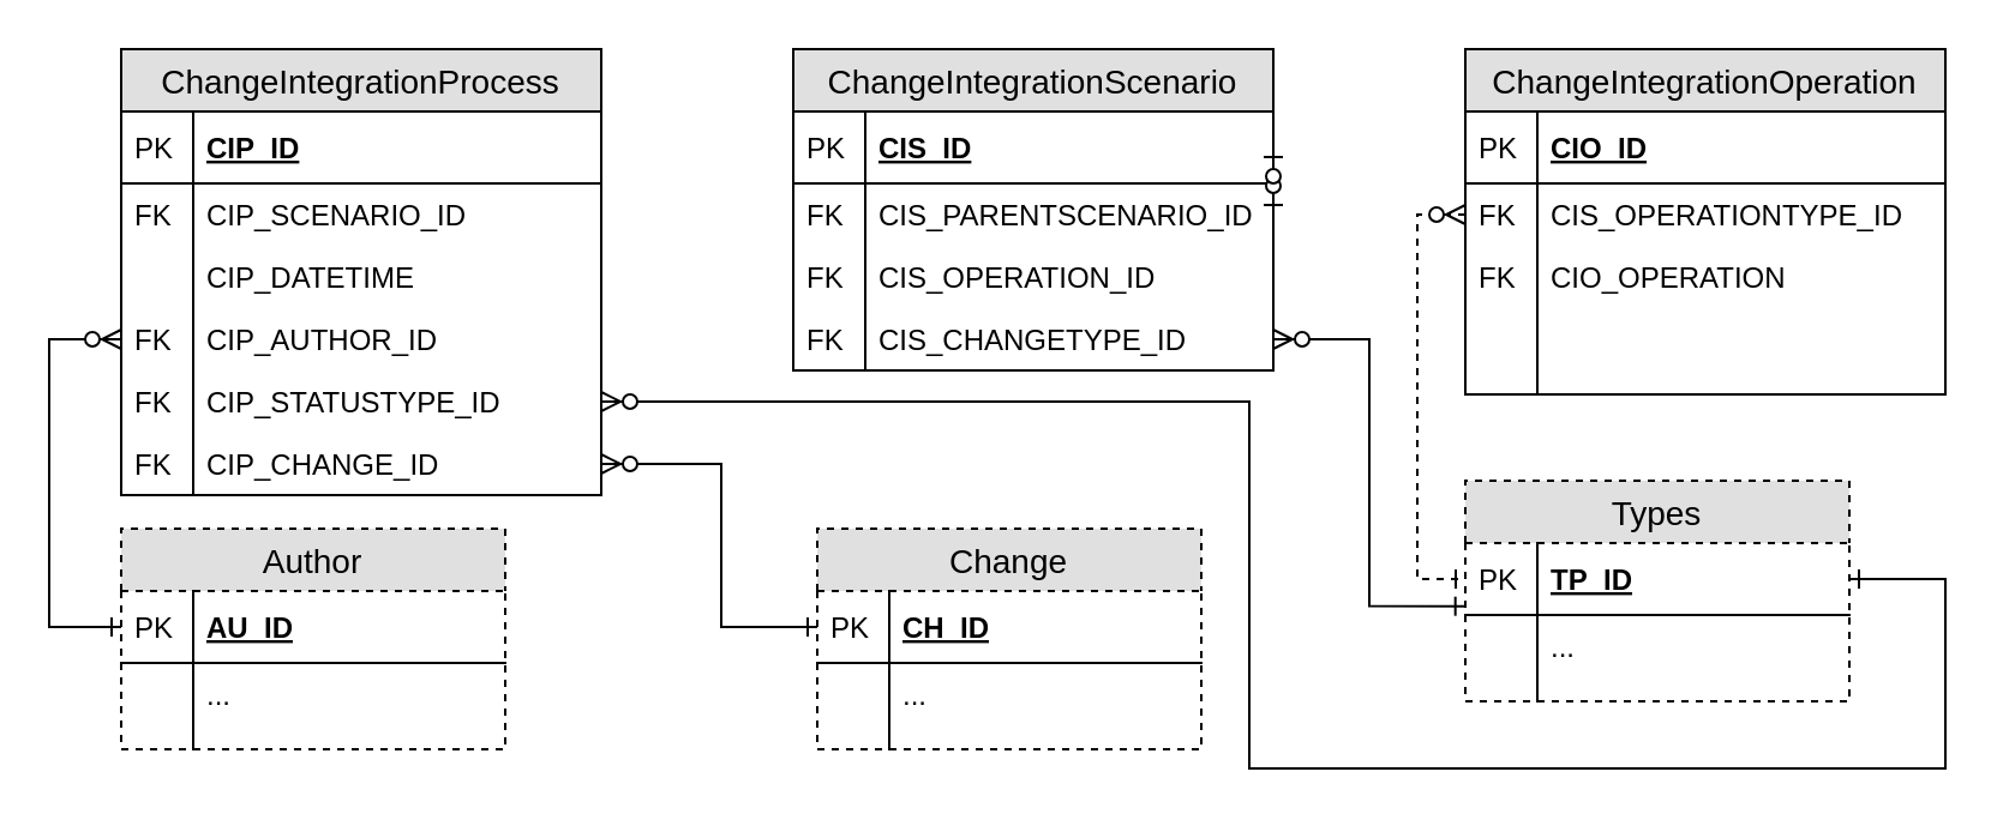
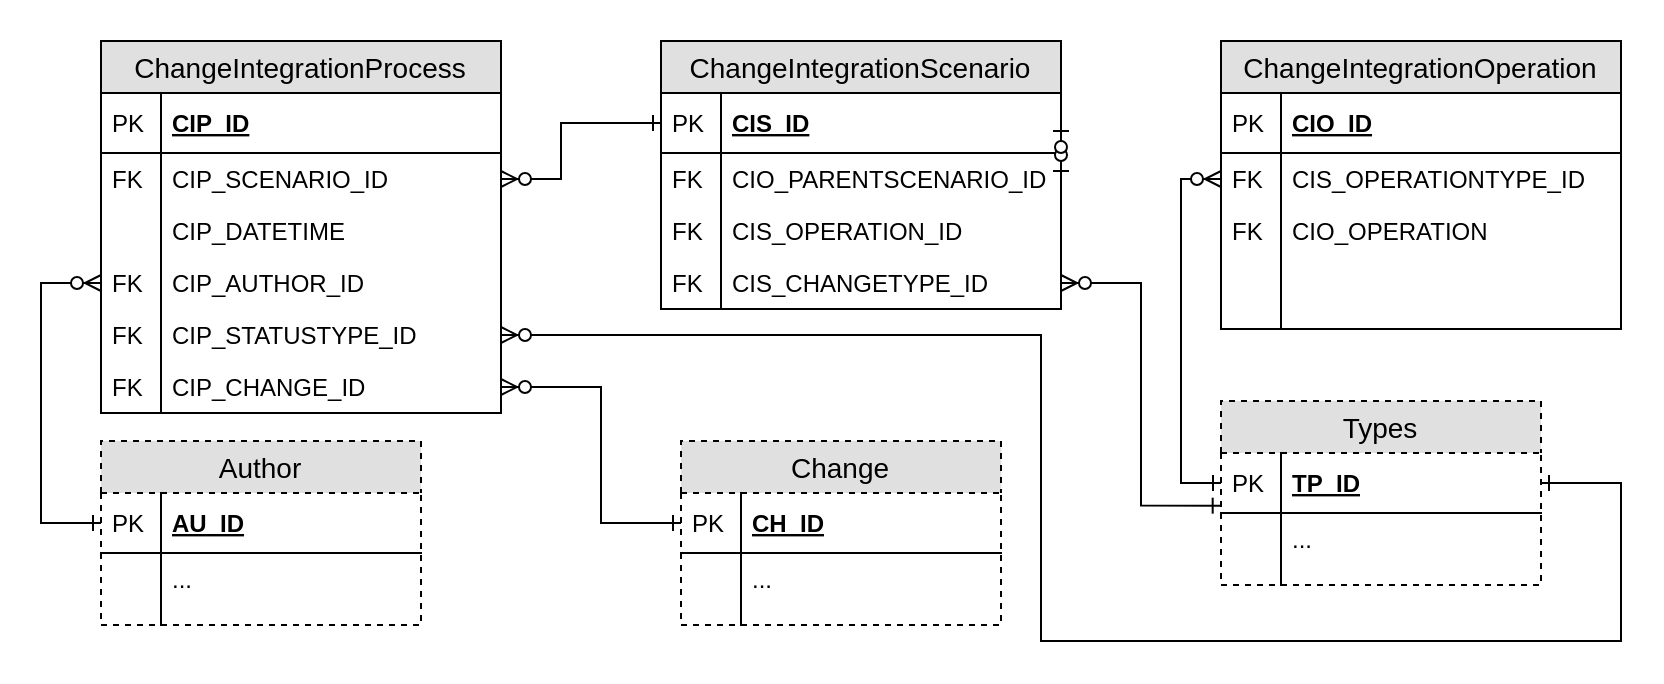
  <mxCell id="0" />
  <mxCell id="1" parent="0" />
- <mxCell id="2" style="edgeStyle=orthogonalEdgeStyle;rounded=0;orthogonalLoop=1;jettySize=auto;html=1;exitX=0;exitY=0.5;exitDx=0;exitDy=0;startArrow=ERzeroToMany;startFill=1;endArrow=ERone;endFill=0;entryX=0;entryY=0.5;entryDx=0;entryDy=0;dashed=1;" parent="1" source="32" target="41" edge="1"><mxGeometry relative="1" as="geometry" /></mxCell>
+ <mxCell id="2" style="edgeStyle=orthogonalEdgeStyle;rounded=0;orthogonalLoop=1;jettySize=auto;html=1;exitX=0;exitY=0.5;exitDx=0;exitDy=0;startArrow=ERzeroToMany;startFill=1;endArrow=ERone;endFill=0;entryX=0;entryY=0.5;entryDx=0;entryDy=0;" parent="1" source="32" target="41" edge="1"><mxGeometry relative="1" as="geometry" /></mxCell>
  <mxCell id="3" style="edgeStyle=orthogonalEdgeStyle;rounded=0;orthogonalLoop=1;jettySize=auto;html=1;exitX=1;exitY=0.5;exitDx=0;exitDy=0;entryX=0;entryY=0.5;entryDx=0;entryDy=0;startArrow=ERzeroToMany;startFill=1;endArrow=ERone;endFill=0;" parent="1" source="17" target="57" edge="1"><mxGeometry relative="1" as="geometry"><Array as="points"><mxPoint x="300" y="193" /><mxPoint x="300" y="261" /></Array><mxPoint x="330" y="89" as="sourcePoint" /></mxGeometry></mxCell>
  <mxCell id="4" style="edgeStyle=orthogonalEdgeStyle;rounded=0;orthogonalLoop=1;jettySize=auto;html=1;exitX=0;exitY=0.5;exitDx=0;exitDy=0;entryX=0;entryY=0.5;entryDx=0;entryDy=0;startArrow=ERzeroToMany;startFill=1;endArrow=ERone;endFill=0;" parent="1" source="13" target="48" edge="1"><mxGeometry relative="1" as="geometry"><Array as="points"><mxPoint x="20" y="141" /><mxPoint x="20" y="261" /></Array></mxGeometry></mxCell>
+ <mxCell id="5" style="edgeStyle=orthogonalEdgeStyle;rounded=0;orthogonalLoop=1;jettySize=auto;html=1;exitX=1;exitY=0.5;exitDx=0;exitDy=0;entryX=0;entryY=0.5;entryDx=0;entryDy=0;startArrow=ERzeroToMany;startFill=1;endArrow=ERone;endFill=0;" parent="1" source="9" target="20" edge="1"><mxGeometry relative="1" as="geometry"><Array as="points"><mxPoint x="280" y="89" /><mxPoint x="280" y="61" /></Array></mxGeometry></mxCell>
  <mxCell id="6" value="ChangeIntegrationProcess" style="swimlane;fontStyle=0;childLayout=stackLayout;horizontal=1;startSize=26;fillColor=#e0e0e0;horizontalStack=0;resizeParent=1;resizeParentMax=0;resizeLast=0;collapsible=1;marginBottom=0;swimlaneFillColor=#ffffff;align=center;fontSize=14;" parent="1" vertex="1"><mxGeometry x="50" y="20" width="200" height="186" as="geometry" /></mxCell>
  <mxCell id="7" value="CIP_ID" style="shape=partialRectangle;top=0;left=0;right=0;bottom=1;align=left;verticalAlign=middle;fillColor=none;spacingLeft=34;spacingRight=4;overflow=hidden;rotatable=0;points=[[0,0.5],[1,0.5]];portConstraint=eastwest;dropTarget=0;fontStyle=5;fontSize=12;" parent="6" vertex="1"><mxGeometry y="26" width="200" height="30" as="geometry" /></mxCell>
  <mxCell id="8" value="PK" style="shape=partialRectangle;top=0;left=0;bottom=0;fillColor=none;align=left;verticalAlign=middle;spacingLeft=4;spacingRight=4;overflow=hidden;rotatable=0;points=[];portConstraint=eastwest;part=1;fontSize=12;" parent="7" vertex="1" connectable="0"><mxGeometry width="30" height="30" as="geometry" /></mxCell>
  <mxCell id="9" value="CIP_SCENARIO_ID" style="shape=partialRectangle;top=0;left=0;right=0;bottom=0;align=left;verticalAlign=top;fillColor=none;spacingLeft=34;spacingRight=4;overflow=hidden;rotatable=0;points=[[0,0.5],[1,0.5]];portConstraint=eastwest;dropTarget=0;fontSize=12;" parent="6" vertex="1"><mxGeometry y="56" width="200" height="26" as="geometry" /></mxCell>
  <mxCell id="10" value="FK" style="shape=partialRectangle;top=0;left=0;bottom=0;fillColor=none;align=left;verticalAlign=top;spacingLeft=4;spacingRight=4;overflow=hidden;rotatable=0;points=[];portConstraint=eastwest;part=1;fontSize=12;" parent="9" vertex="1" connectable="0"><mxGeometry width="30" height="26" as="geometry" /></mxCell>
  <mxCell id="11" value="CIP_DATETIME" style="shape=partialRectangle;top=0;left=0;right=0;bottom=0;align=left;verticalAlign=top;fillColor=none;spacingLeft=34;spacingRight=4;overflow=hidden;rotatable=0;points=[[0,0.5],[1,0.5]];portConstraint=eastwest;dropTarget=0;fontSize=12;" parent="6" vertex="1"><mxGeometry y="82" width="200" height="26" as="geometry" /></mxCell>
  <mxCell id="12" value="" style="shape=partialRectangle;top=0;left=0;bottom=0;fillColor=none;align=left;verticalAlign=top;spacingLeft=4;spacingRight=4;overflow=hidden;rotatable=0;points=[];portConstraint=eastwest;part=1;fontSize=12;" parent="11" vertex="1" connectable="0"><mxGeometry width="30" height="26" as="geometry" /></mxCell>
  <mxCell id="13" value="CIP_AUTHOR_ID" style="shape=partialRectangle;top=0;left=0;right=0;bottom=0;align=left;verticalAlign=top;fillColor=none;spacingLeft=34;spacingRight=4;overflow=hidden;rotatable=0;points=[[0,0.5],[1,0.5]];portConstraint=eastwest;dropTarget=0;fontSize=12;" parent="6" vertex="1"><mxGeometry y="108" width="200" height="26" as="geometry" /></mxCell>
  <mxCell id="14" value="FK" style="shape=partialRectangle;top=0;left=0;bottom=0;fillColor=none;align=left;verticalAlign=top;spacingLeft=4;spacingRight=4;overflow=hidden;rotatable=0;points=[];portConstraint=eastwest;part=1;fontSize=12;" parent="13" vertex="1" connectable="0"><mxGeometry width="30" height="26" as="geometry" /></mxCell>
  <mxCell id="15" value="CIP_STATUSTYPE_ID" style="shape=partialRectangle;top=0;left=0;right=0;bottom=0;align=left;verticalAlign=top;fillColor=none;spacingLeft=34;spacingRight=4;overflow=hidden;rotatable=0;points=[[0,0.5],[1,0.5]];portConstraint=eastwest;dropTarget=0;fontSize=12;" parent="6" vertex="1"><mxGeometry y="134" width="200" height="26" as="geometry" /></mxCell>
  <mxCell id="16" value="FK" style="shape=partialRectangle;top=0;left=0;bottom=0;fillColor=none;align=left;verticalAlign=top;spacingLeft=4;spacingRight=4;overflow=hidden;rotatable=0;points=[];portConstraint=eastwest;part=1;fontSize=12;" parent="15" vertex="1" connectable="0"><mxGeometry width="30" height="26.0" as="geometry" /></mxCell>
  <mxCell id="17" value="CIP_CHANGE_ID" style="shape=partialRectangle;top=0;left=0;right=0;bottom=0;align=left;verticalAlign=top;fillColor=none;spacingLeft=34;spacingRight=4;overflow=hidden;rotatable=0;points=[[0,0.5],[1,0.5]];portConstraint=eastwest;dropTarget=0;fontSize=12;" vertex="1" parent="6"><mxGeometry y="160" width="200" height="26" as="geometry" /></mxCell>
  <mxCell id="18" value="FK" style="shape=partialRectangle;top=0;left=0;bottom=0;fillColor=none;align=left;verticalAlign=top;spacingLeft=4;spacingRight=4;overflow=hidden;rotatable=0;points=[];portConstraint=eastwest;part=1;fontSize=12;" vertex="1" connectable="0" parent="17"><mxGeometry width="30" height="26.0" as="geometry" /></mxCell>
  <mxCell id="19" value="ChangeIntegrationScenario" style="swimlane;fontStyle=0;childLayout=stackLayout;horizontal=1;startSize=26;fillColor=#e0e0e0;horizontalStack=0;resizeParent=1;resizeParentMax=0;resizeLast=0;collapsible=1;marginBottom=0;swimlaneFillColor=#ffffff;align=center;fontSize=14;" parent="1" vertex="1"><mxGeometry x="330" y="20" width="200" height="134" as="geometry" /></mxCell>
  <mxCell id="20" value="CIS_ID" style="shape=partialRectangle;top=0;left=0;right=0;bottom=1;align=left;verticalAlign=middle;fillColor=none;spacingLeft=34;spacingRight=4;overflow=hidden;rotatable=0;points=[[0,0.5],[1,0.5]];portConstraint=eastwest;dropTarget=0;fontStyle=5;fontSize=12;" parent="19" vertex="1"><mxGeometry y="26" width="200" height="30" as="geometry" /></mxCell>
  <mxCell id="21" value="PK" style="shape=partialRectangle;top=0;left=0;bottom=0;fillColor=none;align=left;verticalAlign=middle;spacingLeft=4;spacingRight=4;overflow=hidden;rotatable=0;points=[];portConstraint=eastwest;part=1;fontSize=12;" parent="20" vertex="1" connectable="0"><mxGeometry width="30" height="30" as="geometry" /></mxCell>
  <mxCell id="22" style="edgeStyle=orthogonalEdgeStyle;rounded=0;orthogonalLoop=1;jettySize=auto;html=1;exitX=1;exitY=0.5;exitDx=0;exitDy=0;entryX=1;entryY=0.5;entryDx=0;entryDy=0;startArrow=ERzeroToOne;startFill=1;endArrow=ERzeroToOne;endFill=1;dashed=1;" parent="19" source="23" target="20" edge="1"><mxGeometry relative="1" as="geometry" /></mxCell>
- <mxCell id="23" value="CIS_PARENTSCENARIO_ID" style="shape=partialRectangle;top=0;left=0;right=0;bottom=0;align=left;verticalAlign=top;fillColor=none;spacingLeft=34;spacingRight=4;overflow=hidden;rotatable=0;points=[[0,0.5],[1,0.5]];portConstraint=eastwest;dropTarget=0;fontSize=12;" parent="19" vertex="1"><mxGeometry y="56" width="200" height="26" as="geometry" /></mxCell>
+ <mxCell id="23" value="CIO_PARENTSCENARIO_ID" style="shape=partialRectangle;top=0;left=0;right=0;bottom=0;align=left;verticalAlign=top;fillColor=none;spacingLeft=34;spacingRight=4;overflow=hidden;rotatable=0;points=[[0,0.5],[1,0.5]];portConstraint=eastwest;dropTarget=0;fontSize=12;" parent="19" vertex="1"><mxGeometry y="56" width="200" height="26" as="geometry" /></mxCell>
  <mxCell id="24" value="FK" style="shape=partialRectangle;top=0;left=0;bottom=0;fillColor=none;align=left;verticalAlign=top;spacingLeft=4;spacingRight=4;overflow=hidden;rotatable=0;points=[];portConstraint=eastwest;part=1;fontSize=12;" parent="23" vertex="1" connectable="0"><mxGeometry width="30" height="26" as="geometry" /></mxCell>
  <mxCell id="25" value="CIS_OPERATION_ID" style="shape=partialRectangle;top=0;left=0;right=0;bottom=0;align=left;verticalAlign=top;fillColor=none;spacingLeft=34;spacingRight=4;overflow=hidden;rotatable=0;points=[[0,0.5],[1,0.5]];portConstraint=eastwest;dropTarget=0;fontSize=12;" parent="19" vertex="1"><mxGeometry y="82" width="200" height="26" as="geometry" /></mxCell>
  <mxCell id="26" value="FK" style="shape=partialRectangle;top=0;left=0;bottom=0;fillColor=none;align=left;verticalAlign=top;spacingLeft=4;spacingRight=4;overflow=hidden;rotatable=0;points=[];portConstraint=eastwest;part=1;fontSize=12;" parent="25" vertex="1" connectable="0"><mxGeometry width="30" height="26" as="geometry" /></mxCell>
  <mxCell id="27" value="CIS_CHANGETYPE_ID" style="shape=partialRectangle;top=0;left=0;right=0;bottom=0;align=left;verticalAlign=top;fillColor=none;spacingLeft=34;spacingRight=4;overflow=hidden;rotatable=0;points=[[0,0.5],[1,0.5]];portConstraint=eastwest;dropTarget=0;fontSize=12;" parent="19" vertex="1"><mxGeometry y="108" width="200" height="26" as="geometry" /></mxCell>
  <mxCell id="28" value="FK" style="shape=partialRectangle;top=0;left=0;bottom=0;fillColor=none;align=left;verticalAlign=top;spacingLeft=4;spacingRight=4;overflow=hidden;rotatable=0;points=[];portConstraint=eastwest;part=1;fontSize=12;" parent="27" vertex="1" connectable="0"><mxGeometry width="30" height="26" as="geometry" /></mxCell>
  <mxCell id="29" value="ChangeIntegrationOperation" style="swimlane;fontStyle=0;childLayout=stackLayout;horizontal=1;startSize=26;fillColor=#e0e0e0;horizontalStack=0;resizeParent=1;resizeParentMax=0;resizeLast=0;collapsible=1;marginBottom=0;swimlaneFillColor=#ffffff;align=center;fontSize=14;" parent="1" vertex="1"><mxGeometry y="20" width="200" height="144" as="geometry" x="610" /></mxCell>
  <mxCell id="30" value="CIO_ID" style="shape=partialRectangle;top=0;left=0;right=0;bottom=1;align=left;verticalAlign=middle;fillColor=none;spacingLeft=34;spacingRight=4;overflow=hidden;rotatable=0;points=[[0,0.5],[1,0.5]];portConstraint=eastwest;dropTarget=0;fontStyle=5;fontSize=12;" parent="29" vertex="1"><mxGeometry y="26" width="200" height="30" as="geometry" /></mxCell>
  <mxCell id="31" value="PK" style="shape=partialRectangle;top=0;left=0;bottom=0;fillColor=none;align=left;verticalAlign=middle;spacingLeft=4;spacingRight=4;overflow=hidden;rotatable=0;points=[];portConstraint=eastwest;part=1;fontSize=12;" parent="30" vertex="1" connectable="0"><mxGeometry width="30" height="30" as="geometry" /></mxCell>
  <mxCell id="32" value="CIS_OPERATIONTYPE_ID" style="shape=partialRectangle;top=0;left=0;right=0;bottom=0;align=left;verticalAlign=top;fillColor=none;spacingLeft=34;spacingRight=4;overflow=hidden;rotatable=0;points=[[0,0.5],[1,0.5]];portConstraint=eastwest;dropTarget=0;fontSize=12;" parent="29" vertex="1"><mxGeometry y="56" width="200" height="26" as="geometry" /></mxCell>
  <mxCell id="33" value="FK" style="shape=partialRectangle;top=0;left=0;bottom=0;fillColor=none;align=left;verticalAlign=top;spacingLeft=4;spacingRight=4;overflow=hidden;rotatable=0;points=[];portConstraint=eastwest;part=1;fontSize=12;" parent="32" vertex="1" connectable="0"><mxGeometry width="30" height="26" as="geometry" /></mxCell>
  <mxCell id="34" value="CIO_OPERATION" style="shape=partialRectangle;top=0;left=0;right=0;bottom=0;align=left;verticalAlign=top;fillColor=none;spacingLeft=34;spacingRight=4;overflow=hidden;rotatable=0;points=[[0,0.5],[1,0.5]];portConstraint=eastwest;dropTarget=0;fontSize=12;" parent="29" vertex="1"><mxGeometry y="82" width="200" height="26" as="geometry" /></mxCell>
  <mxCell id="35" value="FK" style="shape=partialRectangle;top=0;left=0;bottom=0;fillColor=none;align=left;verticalAlign=top;spacingLeft=4;spacingRight=4;overflow=hidden;rotatable=0;points=[];portConstraint=eastwest;part=1;fontSize=12;" parent="34" vertex="1" connectable="0"><mxGeometry width="30" height="26" as="geometry" /></mxCell>
  <mxCell id="36" value="" style="shape=partialRectangle;top=0;left=0;right=0;bottom=0;align=left;verticalAlign=top;fillColor=none;spacingLeft=34;spacingRight=4;overflow=hidden;rotatable=0;points=[[0,0.5],[1,0.5]];portConstraint=eastwest;dropTarget=0;fontSize=12;" parent="29" vertex="1"><mxGeometry y="108" width="200" height="26" as="geometry" /></mxCell>
  <mxCell id="37" value="" style="shape=partialRectangle;top=0;left=0;bottom=0;fillColor=none;align=left;verticalAlign=top;spacingLeft=4;spacingRight=4;overflow=hidden;rotatable=0;points=[];portConstraint=eastwest;part=1;fontSize=12;" parent="36" vertex="1" connectable="0"><mxGeometry width="30" height="26" as="geometry" /></mxCell>
  <mxCell id="38" value="" style="shape=partialRectangle;top=0;left=0;right=0;bottom=0;align=left;verticalAlign=top;fillColor=none;spacingLeft=34;spacingRight=4;overflow=hidden;rotatable=0;points=[[0,0.5],[1,0.5]];portConstraint=eastwest;dropTarget=0;fontSize=12;" parent="29" vertex="1"><mxGeometry y="134" width="200" height="10" as="geometry" /></mxCell>
  <mxCell id="39" value="" style="shape=partialRectangle;top=0;left=0;bottom=0;fillColor=none;align=left;verticalAlign=top;spacingLeft=4;spacingRight=4;overflow=hidden;rotatable=0;points=[];portConstraint=eastwest;part=1;fontSize=12;" parent="38" vertex="1" connectable="0"><mxGeometry width="30" height="10" as="geometry" /></mxCell>
  <mxCell id="40" value="Types" style="swimlane;fontStyle=0;childLayout=stackLayout;horizontal=1;startSize=26;fillColor=#e0e0e0;horizontalStack=0;resizeParent=1;resizeParentMax=0;resizeLast=0;collapsible=1;marginBottom=0;swimlaneFillColor=#ffffff;align=center;fontSize=14;dashed=1;" parent="1" vertex="1"><mxGeometry y="200" width="160" height="92" as="geometry" x="610" /></mxCell>
  <mxCell id="41" value="TP_ID" style="shape=partialRectangle;top=0;left=0;right=0;bottom=1;align=left;verticalAlign=middle;fillColor=none;spacingLeft=34;spacingRight=4;overflow=hidden;rotatable=0;points=[[0,0.5],[1,0.5]];portConstraint=eastwest;dropTarget=0;fontStyle=5;fontSize=12;" parent="40" vertex="1"><mxGeometry y="26" width="160" height="30" as="geometry" /></mxCell>
  <mxCell id="42" value="PK" style="shape=partialRectangle;top=0;left=0;bottom=0;fillColor=none;align=left;verticalAlign=middle;spacingLeft=4;spacingRight=4;overflow=hidden;rotatable=0;points=[];portConstraint=eastwest;part=1;fontSize=12;" parent="41" vertex="1" connectable="0"><mxGeometry width="30" height="30" as="geometry" /></mxCell>
  <mxCell id="43" value="..." style="shape=partialRectangle;top=0;left=0;right=0;bottom=0;align=left;verticalAlign=top;fillColor=none;spacingLeft=34;spacingRight=4;overflow=hidden;rotatable=0;points=[[0,0.5],[1,0.5]];portConstraint=eastwest;dropTarget=0;fontSize=12;" parent="40" vertex="1"><mxGeometry y="56" width="160" height="26" as="geometry" /></mxCell>
  <mxCell id="44" value="" style="shape=partialRectangle;top=0;left=0;bottom=0;fillColor=none;align=left;verticalAlign=top;spacingLeft=4;spacingRight=4;overflow=hidden;rotatable=0;points=[];portConstraint=eastwest;part=1;fontSize=12;" parent="43" vertex="1" connectable="0"><mxGeometry width="30" height="26" as="geometry" /></mxCell>
  <mxCell id="45" value="" style="shape=partialRectangle;top=0;left=0;right=0;bottom=0;align=left;verticalAlign=top;fillColor=none;spacingLeft=34;spacingRight=4;overflow=hidden;rotatable=0;points=[[0,0.5],[1,0.5]];portConstraint=eastwest;dropTarget=0;fontSize=12;" parent="40" vertex="1"><mxGeometry y="82" width="160" height="10" as="geometry" /></mxCell>
  <mxCell id="46" value="" style="shape=partialRectangle;top=0;left=0;bottom=0;fillColor=none;align=left;verticalAlign=top;spacingLeft=4;spacingRight=4;overflow=hidden;rotatable=0;points=[];portConstraint=eastwest;part=1;fontSize=12;" parent="45" vertex="1" connectable="0"><mxGeometry width="30" height="10" as="geometry" /></mxCell>
  <mxCell id="47" value="Author" style="swimlane;fontStyle=0;childLayout=stackLayout;horizontal=1;startSize=26;fillColor=#e0e0e0;horizontalStack=0;resizeParent=1;resizeParentMax=0;resizeLast=0;collapsible=1;marginBottom=0;swimlaneFillColor=#ffffff;align=center;fontSize=14;dashed=1;" parent="1" vertex="1"><mxGeometry x="50" y="220" width="160" height="92" as="geometry" /></mxCell>
  <mxCell id="48" value="AU_ID" style="shape=partialRectangle;top=0;left=0;right=0;bottom=1;align=left;verticalAlign=middle;fillColor=none;spacingLeft=34;spacingRight=4;overflow=hidden;rotatable=0;points=[[0,0.5],[1,0.5]];portConstraint=eastwest;dropTarget=0;fontStyle=5;fontSize=12;" parent="47" vertex="1"><mxGeometry y="26" width="160" height="30" as="geometry" /></mxCell>
  <mxCell id="49" value="PK" style="shape=partialRectangle;top=0;left=0;bottom=0;fillColor=none;align=left;verticalAlign=middle;spacingLeft=4;spacingRight=4;overflow=hidden;rotatable=0;points=[];portConstraint=eastwest;part=1;fontSize=12;" parent="48" vertex="1" connectable="0"><mxGeometry width="30" height="30" as="geometry" /></mxCell>
  <mxCell id="50" value="..." style="shape=partialRectangle;top=0;left=0;right=0;bottom=0;align=left;verticalAlign=top;fillColor=none;spacingLeft=34;spacingRight=4;overflow=hidden;rotatable=0;points=[[0,0.5],[1,0.5]];portConstraint=eastwest;dropTarget=0;fontSize=12;" parent="47" vertex="1"><mxGeometry y="56" width="160" height="26" as="geometry" /></mxCell>
  <mxCell id="51" value="" style="shape=partialRectangle;top=0;left=0;bottom=0;fillColor=none;align=left;verticalAlign=top;spacingLeft=4;spacingRight=4;overflow=hidden;rotatable=0;points=[];portConstraint=eastwest;part=1;fontSize=12;" parent="50" vertex="1" connectable="0"><mxGeometry width="30" height="26" as="geometry" /></mxCell>
  <mxCell id="52" value="" style="shape=partialRectangle;top=0;left=0;right=0;bottom=0;align=left;verticalAlign=top;fillColor=none;spacingLeft=34;spacingRight=4;overflow=hidden;rotatable=0;points=[[0,0.5],[1,0.5]];portConstraint=eastwest;dropTarget=0;fontSize=12;" parent="47" vertex="1"><mxGeometry y="82" width="160" height="10" as="geometry" /></mxCell>
  <mxCell id="53" value="" style="shape=partialRectangle;top=0;left=0;bottom=0;fillColor=none;align=left;verticalAlign=top;spacingLeft=4;spacingRight=4;overflow=hidden;rotatable=0;points=[];portConstraint=eastwest;part=1;fontSize=12;" parent="52" vertex="1" connectable="0"><mxGeometry width="30" height="10" as="geometry" /></mxCell>
  <mxCell id="54" style="edgeStyle=orthogonalEdgeStyle;rounded=0;orthogonalLoop=1;jettySize=auto;html=1;exitX=1;exitY=0.5;exitDx=0;exitDy=0;entryX=1;entryY=0.5;entryDx=0;entryDy=0;startArrow=ERzeroToMany;startFill=1;endArrow=ERone;endFill=0;" parent="1" source="15" target="41" edge="1"><mxGeometry relative="1" as="geometry"><Array as="points"><mxPoint x="520" y="167" /><mxPoint x="520" y="320" /><mxPoint x="810" y="320" /><mxPoint x="810" y="241" /></Array></mxGeometry></mxCell>
  <mxCell id="55" style="edgeStyle=orthogonalEdgeStyle;rounded=0;orthogonalLoop=1;jettySize=auto;html=1;exitX=1;exitY=0.5;exitDx=0;exitDy=0;entryX=-0.001;entryY=0.878;entryDx=0;entryDy=0;entryPerimeter=0;startArrow=ERzeroToMany;startFill=1;endArrow=ERone;endFill=0;" parent="1" source="27" target="41" edge="1"><mxGeometry relative="1" as="geometry"><mxPoint x="530" y="195" as="sourcePoint" /></mxGeometry></mxCell>
  <mxCell id="56" value="Change" style="swimlane;fontStyle=0;childLayout=stackLayout;horizontal=1;startSize=26;fillColor=#e0e0e0;horizontalStack=0;resizeParent=1;resizeParentMax=0;resizeLast=0;collapsible=1;marginBottom=0;swimlaneFillColor=#ffffff;align=center;fontSize=14;dashed=1;" parent="1" vertex="1"><mxGeometry x="340" y="220" width="160" height="92" as="geometry" /></mxCell>
  <mxCell id="57" value="CH_ID" style="shape=partialRectangle;top=0;left=0;right=0;bottom=1;align=left;verticalAlign=middle;fillColor=none;spacingLeft=34;spacingRight=4;overflow=hidden;rotatable=0;points=[[0,0.5],[1,0.5]];portConstraint=eastwest;dropTarget=0;fontStyle=5;fontSize=12;" parent="56" vertex="1"><mxGeometry y="26" width="160" height="30" as="geometry" /></mxCell>
  <mxCell id="58" value="PK" style="shape=partialRectangle;top=0;left=0;bottom=0;fillColor=none;align=left;verticalAlign=middle;spacingLeft=4;spacingRight=4;overflow=hidden;rotatable=0;points=[];portConstraint=eastwest;part=1;fontSize=12;" parent="57" vertex="1" connectable="0"><mxGeometry width="30" height="30" as="geometry" /></mxCell>
  <mxCell id="59" value="..." style="shape=partialRectangle;top=0;left=0;right=0;bottom=0;align=left;verticalAlign=top;fillColor=none;spacingLeft=34;spacingRight=4;overflow=hidden;rotatable=0;points=[[0,0.5],[1,0.5]];portConstraint=eastwest;dropTarget=0;fontSize=12;" parent="56" vertex="1"><mxGeometry y="56" width="160" height="26" as="geometry" /></mxCell>
  <mxCell id="60" value="" style="shape=partialRectangle;top=0;left=0;bottom=0;fillColor=none;align=left;verticalAlign=top;spacingLeft=4;spacingRight=4;overflow=hidden;rotatable=0;points=[];portConstraint=eastwest;part=1;fontSize=12;" parent="59" vertex="1" connectable="0"><mxGeometry width="30" height="26" as="geometry" /></mxCell>
  <mxCell id="61" value="" style="shape=partialRectangle;top=0;left=0;right=0;bottom=0;align=left;verticalAlign=top;fillColor=none;spacingLeft=34;spacingRight=4;overflow=hidden;rotatable=0;points=[[0,0.5],[1,0.5]];portConstraint=eastwest;dropTarget=0;fontSize=12;" parent="56" vertex="1"><mxGeometry y="82" width="160" height="10" as="geometry" /></mxCell>
  <mxCell id="62" value="" style="shape=partialRectangle;top=0;left=0;bottom=0;fillColor=none;align=left;verticalAlign=top;spacingLeft=4;spacingRight=4;overflow=hidden;rotatable=0;points=[];portConstraint=eastwest;part=1;fontSize=12;" parent="61" vertex="1" connectable="0"><mxGeometry width="30" height="10" as="geometry" /></mxCell>
